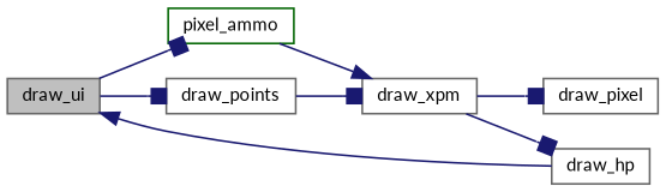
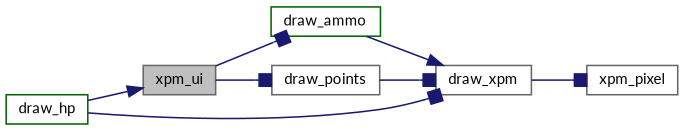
  digraph {
    fontname=Lato
    rankdir=LR
    node [color=gray40 fillcolor=white fontname=Lato fontsize=10 shape=record style=filled]
    edge [arrowhead=box color=midnightblue fontname=Lato fontsize=10 labelfontname=Helvetica labelfontsize=10 style=solid]
-   n1 [fillcolor=grey75 fontcolor=black height=0.2 label=draw_ui width=0.4]
-   n2 [color=darkgreen height=0.2 label=pixel_ammo width=0.4]
+   n1 [fillcolor=grey75 fontcolor=black height=0.2 label=xpm_ui width=0.4]
+   n2 [color=darkgreen height=0.2 label=draw_ammo width=0.4]
    n3 [height=0.2 label=draw_points width=0.4]
    n4 [height=0.2 label=draw_xpm width=0.4]
-   n5 [height=0.2 label=draw_hp width=0.4]
-   n6 [height=0.2 label=draw_pixel width=0.4]
+   n5 [color=darkgreen height=0.2 label=draw_hp width=0.4]
+   n6 [height=0.2 label=xpm_pixel width=0.4]
    n1 -> n2
    n1 -> n3
    n2 -> n4 [arrowhead=normal]
    n3 -> n4
    n4 -> n6
    n5 -> n1 [arrowhead=normal]
-   n4 -> n5
+   n5 -> n4
  }
